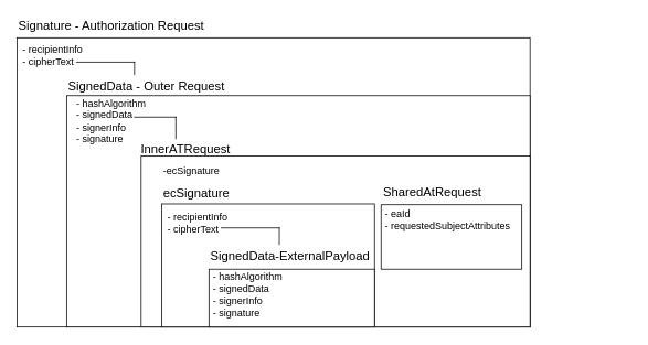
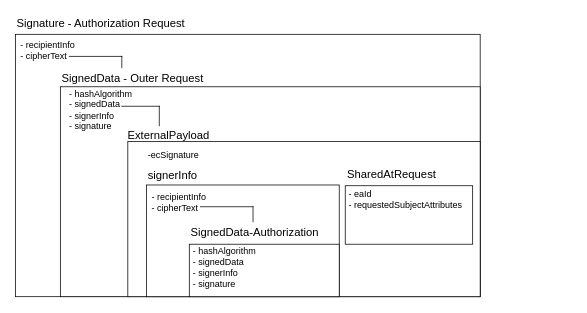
  <mxCell id="0" />
  <mxCell id="1" parent="0" />
  <mxCell id="2" value="" style="rounded=0;whiteSpace=wrap;html=1;fontSize=15;" parent="1" vertex="1"><mxGeometry x="20" y="45" width="620" height="350" as="geometry" /></mxCell>
  <mxCell id="3" value="" style="rounded=0;whiteSpace=wrap;html=1;fontSize=15;" parent="1" vertex="1"><mxGeometry x="80" y="115" width="560" height="280" as="geometry" /></mxCell>
  <mxCell id="4" value="" style="rounded=0;whiteSpace=wrap;html=1;fontSize=15;" parent="1" vertex="1"><mxGeometry x="170" y="188" width="470" height="207" as="geometry" /></mxCell>
  <mxCell id="5" value="Signature - Authorization Request" style="text;html=1;strokeColor=none;fillColor=none;align=left;verticalAlign=middle;whiteSpace=wrap;rounded=0;fontSize=15;" parent="1" vertex="1"><mxGeometry x="20" y="20" width="300" height="20" as="geometry" /></mxCell>
- <mxCell id="6" value="InnerATRequest" style="text;html=1;strokeColor=none;fillColor=none;align=left;verticalAlign=middle;whiteSpace=wrap;rounded=0;fontSize=15;" parent="1" vertex="1"><mxGeometry x="168" y="164" width="300" height="30" as="geometry" /></mxCell>
+ <mxCell id="6" value="ExternalPayload" style="text;html=1;strokeColor=none;fillColor=none;align=left;verticalAlign=middle;whiteSpace=wrap;rounded=0;fontSize=15;" parent="1" vertex="1"><mxGeometry x="168" y="164" width="300" height="30" as="geometry" /></mxCell>
  <mxCell id="7" value="SignedData - Outer Request" style="text;html=1;strokeColor=none;fillColor=none;align=left;verticalAlign=middle;whiteSpace=wrap;rounded=0;fontSize=15;" parent="1" vertex="1"><mxGeometry x="80" y="93" width="300" height="20" as="geometry" /></mxCell>
  <mxCell id="8" value="&lt;div style=&quot;font-size: 14px&quot;&gt;&lt;font style=&quot;font-size: 12px&quot;&gt;- recipientInfo&lt;/font&gt;&lt;/div&gt;&lt;div style=&quot;font-size: 12px&quot;&gt;&lt;font style=&quot;font-size: 12px&quot;&gt;- cipherText&lt;br&gt;&lt;/font&gt;&lt;/div&gt;" style="text;html=1;strokeColor=none;fillColor=none;align=left;verticalAlign=middle;whiteSpace=wrap;rounded=0;fontSize=15;" parent="1" vertex="1"><mxGeometry x="25" y="36" width="110" height="60" as="geometry" /></mxCell>
  <mxCell id="9" value="" style="shape=partialRectangle;whiteSpace=wrap;html=1;bottom=0;right=0;fillColor=none;fontSize=15;align=left;direction=south;" parent="1" vertex="1"><mxGeometry x="92" y="74.5" width="70" height="15" as="geometry" /></mxCell>
  <mxCell id="10" value="&lt;div style=&quot;font-size: 14px&quot;&gt;&lt;font style=&quot;font-size: 12px&quot;&gt;- hashAlgorithm&lt;br&gt;&lt;/font&gt;&lt;/div&gt;&lt;div style=&quot;font-size: 12px&quot;&gt;&lt;font style=&quot;font-size: 12px&quot;&gt;- signedData&lt;/font&gt;&lt;/div&gt;&lt;div style=&quot;font-size: 12px&quot;&gt;&lt;font style=&quot;font-size: 12px&quot;&gt;- signerInfo&lt;/font&gt;&lt;/div&gt;&lt;div style=&quot;font-size: 12px&quot;&gt;&lt;font style=&quot;font-size: 12px&quot;&gt;- signature&lt;br&gt;&lt;/font&gt;&lt;/div&gt;" style="text;html=1;strokeColor=none;fillColor=none;align=left;verticalAlign=middle;whiteSpace=wrap;rounded=0;fontSize=15;" parent="1" vertex="1"><mxGeometry x="90" y="115" width="110" height="60" as="geometry" /></mxCell>
  <mxCell id="11" value="" style="shape=partialRectangle;whiteSpace=wrap;html=1;bottom=0;right=0;fillColor=none;fontSize=15;align=left;direction=south;" parent="1" vertex="1"><mxGeometry x="162" y="141" width="50" height="26" as="geometry" /></mxCell>
  <mxCell id="12" value="&lt;div&gt;&lt;span style=&quot;font-size: 12px&quot;&gt;-ecSignature&lt;/span&gt;&lt;/div&gt;" style="text;html=1;strokeColor=none;fillColor=none;align=left;verticalAlign=middle;whiteSpace=wrap;rounded=0;fontSize=15;" parent="1" vertex="1"><mxGeometry x="195" y="188" width="110" height="31" as="geometry" /></mxCell>
  <mxCell id="13" value="" style="rounded=0;whiteSpace=wrap;html=1;fontSize=15;" parent="1" vertex="1"><mxGeometry x="195" y="246" width="257" height="149" as="geometry" /></mxCell>
  <mxCell id="14" value="" style="rounded=0;whiteSpace=wrap;html=1;fontSize=15;" parent="1" vertex="1"><mxGeometry x="252" y="325" width="200" height="70" as="geometry" /></mxCell>
  <mxCell id="15" value="" style="rounded=0;whiteSpace=wrap;html=1;fontSize=15;" parent="1" vertex="1"><mxGeometry x="460" y="247" width="170" height="78" as="geometry" /></mxCell>
  <mxCell id="16" value="&lt;div style=&quot;font-size: 14px&quot;&gt;&lt;font style=&quot;font-size: 12px&quot;&gt;- recipientInfo&lt;/font&gt;&lt;/div&gt;&lt;div style=&quot;font-size: 12px&quot;&gt;&lt;font style=&quot;font-size: 12px&quot;&gt;- cipherText&lt;br&gt;&lt;/font&gt;&lt;/div&gt;" style="text;html=1;strokeColor=none;fillColor=none;align=left;verticalAlign=middle;whiteSpace=wrap;rounded=0;fontSize=15;" parent="1" vertex="1"><mxGeometry x="200" y="237.5" width="110" height="60" as="geometry" /></mxCell>
  <mxCell id="17" value="" style="shape=partialRectangle;whiteSpace=wrap;html=1;bottom=0;right=0;fillColor=none;fontSize=15;align=left;direction=south;" parent="1" vertex="1"><mxGeometry x="267" y="275" width="70" height="20" as="geometry" /></mxCell>
  <mxCell id="18" value="&lt;div style=&quot;font-size: 14px&quot;&gt;&lt;font style=&quot;font-size: 12px&quot;&gt;- hashAlgorithm&lt;br&gt;&lt;/font&gt;&lt;/div&gt;&lt;div style=&quot;font-size: 12px&quot;&gt;&lt;font style=&quot;font-size: 12px&quot;&gt;- signedData&lt;/font&gt;&lt;/div&gt;&lt;div style=&quot;font-size: 12px&quot;&gt;&lt;font style=&quot;font-size: 12px&quot;&gt;- signerInfo&lt;/font&gt;&lt;/div&gt;&lt;div style=&quot;font-size: 12px&quot;&gt;&lt;font style=&quot;font-size: 12px&quot;&gt;- signature&lt;br&gt;&lt;/font&gt;&lt;/div&gt;" style="text;html=1;strokeColor=none;fillColor=none;align=left;verticalAlign=middle;whiteSpace=wrap;rounded=0;fontSize=15;" parent="1" vertex="1"><mxGeometry x="255" y="325" width="115" height="60" as="geometry" /></mxCell>
- <mxCell id="19" value="SignedData-ExternalPayload" style="text;html=1;strokeColor=none;fillColor=none;align=left;verticalAlign=middle;whiteSpace=wrap;rounded=0;fontSize=15;" parent="1" vertex="1"><mxGeometry x="252" y="292.5" width="300" height="30" as="geometry" /></mxCell>
- <mxCell id="20" value="ecSignature" style="text;html=1;strokeColor=none;fillColor=none;align=left;verticalAlign=middle;whiteSpace=wrap;rounded=0;fontSize=15;" parent="1" vertex="1"><mxGeometry x="195" y="217" width="300" height="30" as="geometry" /></mxCell>
+ <mxCell id="19" value="SignedData-Authorization" style="text;html=1;strokeColor=none;fillColor=none;align=left;verticalAlign=middle;whiteSpace=wrap;rounded=0;fontSize=15;" parent="1" vertex="1"><mxGeometry x="252" y="292.5" width="300" height="30" as="geometry" /></mxCell>
+ <mxCell id="20" value="signerInfo" style="text;html=1;strokeColor=none;fillColor=none;align=left;verticalAlign=middle;whiteSpace=wrap;rounded=0;fontSize=15;" parent="1" vertex="1"><mxGeometry x="195" y="217" width="300" height="30" as="geometry" /></mxCell>
  <mxCell id="21" value="SharedAtRequest" style="text;html=1;strokeColor=none;fillColor=none;align=left;verticalAlign=middle;whiteSpace=wrap;rounded=0;fontSize=15;" parent="1" vertex="1"><mxGeometry x="461" y="216" width="300" height="30" as="geometry" /></mxCell>
  <mxCell id="22" value="&lt;div style=&quot;font-size: 14px&quot;&gt;&lt;font style=&quot;font-size: 12px&quot;&gt;- eaId&lt;/font&gt;&lt;/div&gt;&lt;div style=&quot;font-size: 12px&quot;&gt;&lt;font style=&quot;font-size: 12px&quot;&gt;- requestedSubjectAttributes&lt;br&gt;&lt;/font&gt;&lt;/div&gt;" style="text;html=1;strokeColor=none;fillColor=none;align=left;verticalAlign=middle;whiteSpace=wrap;rounded=0;fontSize=15;" parent="1" vertex="1"><mxGeometry x="463" y="234" width="170" height="60" as="geometry" /></mxCell>
